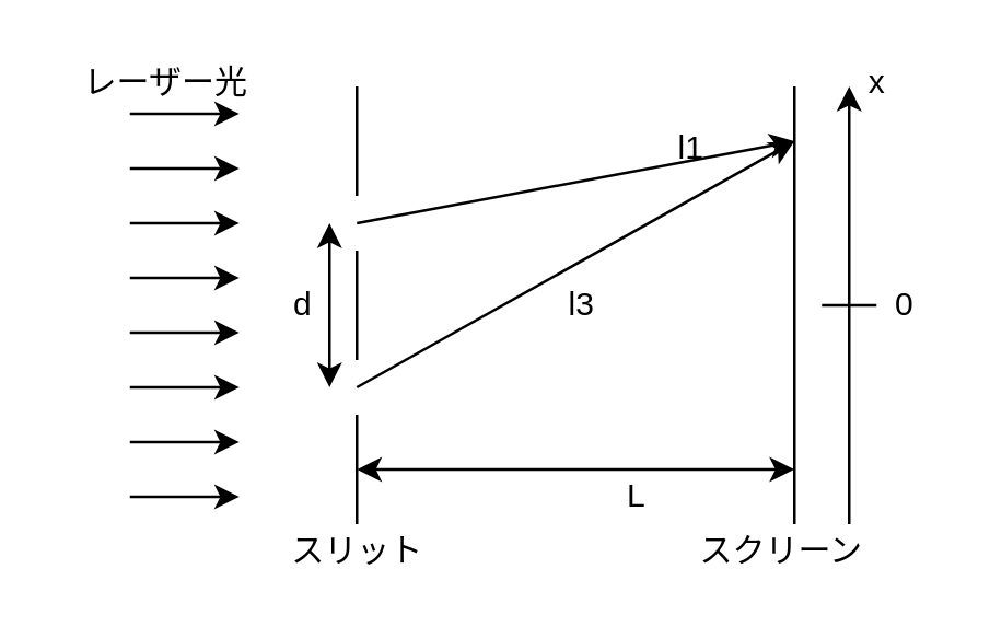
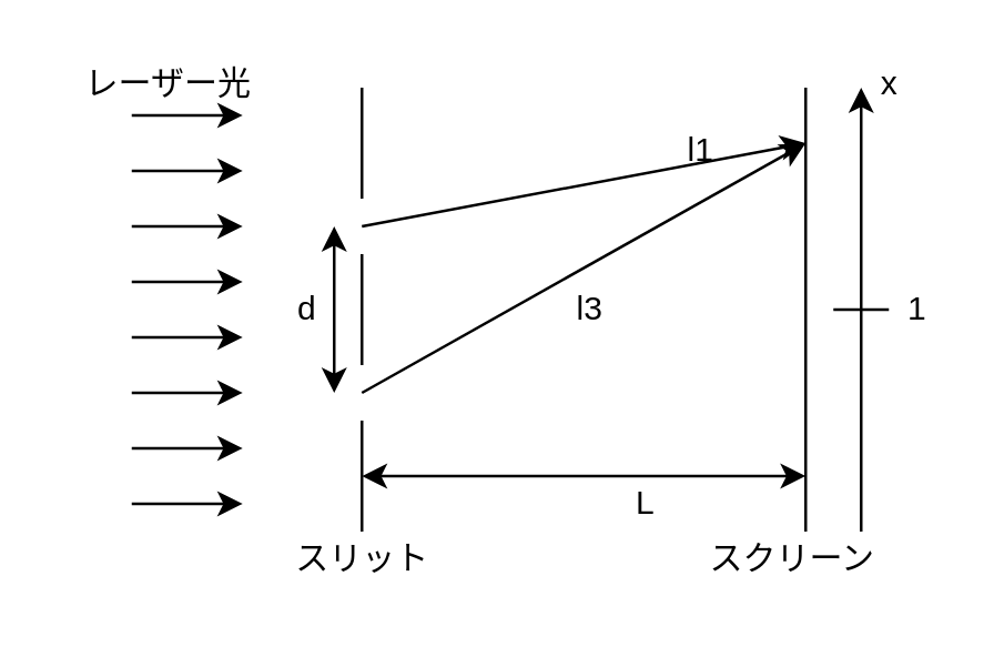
  <mxCell id="0" />
  <mxCell id="1" parent="0" />
  <mxCell id="2" value="" style="endArrow=none;html=1;" edge="1" parent="1"><mxGeometry width="50" height="50" relative="1" as="geometry"><mxPoint x="130" y="71" as="sourcePoint" /><mxPoint x="130" y="31" as="targetPoint" /></mxGeometry></mxCell>
  <mxCell id="3" value="" style="endArrow=none;html=1;" edge="1" parent="1"><mxGeometry width="50" height="50" relative="1" as="geometry"><mxPoint x="130" y="131" as="sourcePoint" /><mxPoint x="130" y="91" as="targetPoint" /></mxGeometry></mxCell>
  <mxCell id="4" value="" style="endArrow=none;html=1;" edge="1" parent="1"><mxGeometry width="50" height="50" relative="1" as="geometry"><mxPoint x="130" y="191" as="sourcePoint" /><mxPoint x="130" y="151" as="targetPoint" /></mxGeometry></mxCell>
  <mxCell id="5" value="" style="endArrow=none;html=1;" edge="1" parent="1"><mxGeometry width="50" height="50" relative="1" as="geometry"><mxPoint x="290" y="191" as="sourcePoint" /><mxPoint x="290" y="31" as="targetPoint" /></mxGeometry></mxCell>
  <mxCell id="6" value="" style="endArrow=classic;html=1;" edge="1" parent="1"><mxGeometry width="50" height="50" relative="1" as="geometry"><mxPoint x="130" y="81" as="sourcePoint" /><mxPoint x="290" y="51" as="targetPoint" /></mxGeometry></mxCell>
  <mxCell id="7" value="" style="endArrow=classic;html=1;" edge="1" parent="1"><mxGeometry width="50" height="50" relative="1" as="geometry"><mxPoint x="130" y="141" as="sourcePoint" /><mxPoint x="290" y="51" as="targetPoint" /></mxGeometry></mxCell>
  <mxCell id="8" value="" style="endArrow=classic;html=1;" edge="1" parent="1"><mxGeometry width="50" height="50" relative="1" as="geometry"><mxPoint x="47" y="81" as="sourcePoint" /><mxPoint x="87" y="81" as="targetPoint" /></mxGeometry></mxCell>
  <mxCell id="9" value="" style="endArrow=classic;html=1;" edge="1" parent="1"><mxGeometry width="50" height="50" relative="1" as="geometry"><mxPoint x="47" y="101" as="sourcePoint" /><mxPoint x="87" y="101" as="targetPoint" /></mxGeometry></mxCell>
  <mxCell id="10" value="" style="endArrow=classic;html=1;" edge="1" parent="1"><mxGeometry width="50" height="50" relative="1" as="geometry"><mxPoint x="47" y="121" as="sourcePoint" /><mxPoint x="87" y="121" as="targetPoint" /></mxGeometry></mxCell>
  <mxCell id="11" value="" style="endArrow=classic;html=1;" edge="1" parent="1"><mxGeometry width="50" height="50" relative="1" as="geometry"><mxPoint x="47" y="141" as="sourcePoint" /><mxPoint x="87" y="141" as="targetPoint" /></mxGeometry></mxCell>
  <mxCell id="12" value="" style="endArrow=classic;html=1;" edge="1" parent="1"><mxGeometry width="50" height="50" relative="1" as="geometry"><mxPoint x="47" y="161" as="sourcePoint" /><mxPoint x="87" y="161" as="targetPoint" /></mxGeometry></mxCell>
  <mxCell id="13" value="" style="endArrow=classic;html=1;" edge="1" parent="1"><mxGeometry width="50" height="50" relative="1" as="geometry"><mxPoint x="47" y="181" as="sourcePoint" /><mxPoint x="87" y="181" as="targetPoint" /></mxGeometry></mxCell>
  <mxCell id="14" value="" style="endArrow=classic;html=1;" edge="1" parent="1"><mxGeometry width="50" height="50" relative="1" as="geometry"><mxPoint x="47" y="41" as="sourcePoint" /><mxPoint x="87" y="41" as="targetPoint" /></mxGeometry></mxCell>
  <mxCell id="15" value="" style="endArrow=classic;html=1;" edge="1" parent="1"><mxGeometry width="50" height="50" relative="1" as="geometry"><mxPoint x="47" y="61" as="sourcePoint" /><mxPoint x="87" y="61" as="targetPoint" /></mxGeometry></mxCell>
  <mxCell id="16" value="レーザー光" style="text;html=1;align=center;verticalAlign=middle;resizable=0;points=[];autosize=1;" vertex="1" parent="1"><mxGeometry x="20" y="20" width="80" height="20" as="geometry" /></mxCell>
  <mxCell id="17" value="l1" style="text;html=1;align=center;verticalAlign=middle;resizable=0;points=[];autosize=1;" vertex="1" parent="1"><mxGeometry x="242" y="44" width="20" height="20" as="geometry" /></mxCell>
  <mxCell id="18" value="l3" style="text;html=1;align=center;verticalAlign=middle;resizable=0;points=[];autosize=1;" vertex="1" parent="1"><mxGeometry x="202" y="101" width="20" height="20" as="geometry" /></mxCell>
  <mxCell id="19" value="" style="endArrow=classic;startArrow=classic;html=1;" edge="1" parent="1"><mxGeometry width="50" height="50" relative="1" as="geometry"><mxPoint x="130" y="171" as="sourcePoint" /><mxPoint x="290" y="171" as="targetPoint" /></mxGeometry></mxCell>
  <mxCell id="20" value="L" style="text;html=1;align=center;verticalAlign=middle;resizable=0;points=[];autosize=1;" vertex="1" parent="1"><mxGeometry x="222" y="171" width="20" height="20" as="geometry" /></mxCell>
  <mxCell id="21" value="" style="endArrow=classic;html=1;" edge="1" parent="1"><mxGeometry width="50" height="50" relative="1" as="geometry"><mxPoint x="310" y="191" as="sourcePoint" /><mxPoint x="310" y="31" as="targetPoint" /></mxGeometry></mxCell>
  <mxCell id="22" value="" style="endArrow=none;html=1;" edge="1" parent="1"><mxGeometry width="50" height="50" relative="1" as="geometry"><mxPoint x="300" y="111" as="sourcePoint" /><mxPoint x="320" y="111" as="targetPoint" /></mxGeometry></mxCell>
- <mxCell id="23" value="0" style="text;html=1;align=center;verticalAlign=middle;resizable=0;points=[];autosize=1;" vertex="1" parent="1"><mxGeometry x="320" y="101" width="20" height="20" as="geometry" /></mxCell>
+ <mxCell id="23" value="1" style="text;html=1;align=center;verticalAlign=middle;resizable=0;points=[];autosize=1;" vertex="1" parent="1"><mxGeometry x="320" y="101" width="20" height="20" as="geometry" /></mxCell>
  <mxCell id="24" value="x" style="text;html=1;align=center;verticalAlign=middle;resizable=0;points=[];autosize=1;" vertex="1" parent="1"><mxGeometry x="310" y="20" width="20" height="20" as="geometry" /></mxCell>
  <mxCell id="25" value="d" style="text;html=1;align=center;verticalAlign=middle;resizable=0;points=[];autosize=1;" vertex="1" parent="1"><mxGeometry x="100" y="101" width="20" height="20" as="geometry" /></mxCell>
  <mxCell id="26" value="" style="endArrow=classic;startArrow=classic;html=1;" edge="1" parent="1"><mxGeometry width="50" height="50" relative="1" as="geometry"><mxPoint x="120" y="141" as="sourcePoint" /><mxPoint x="120" y="81" as="targetPoint" /></mxGeometry></mxCell>
  <mxCell id="27" value="スリット" style="text;html=1;align=center;verticalAlign=middle;resizable=0;points=[];autosize=1;" vertex="1" parent="1"><mxGeometry x="100" y="191" width="60" height="20" as="geometry" /></mxCell>
  <mxCell id="28" value="スクリーン" style="text;html=1;align=center;verticalAlign=middle;resizable=0;points=[];autosize=1;" vertex="1" parent="1"><mxGeometry x="250" y="191" width="70" height="20" as="geometry" /></mxCell>
